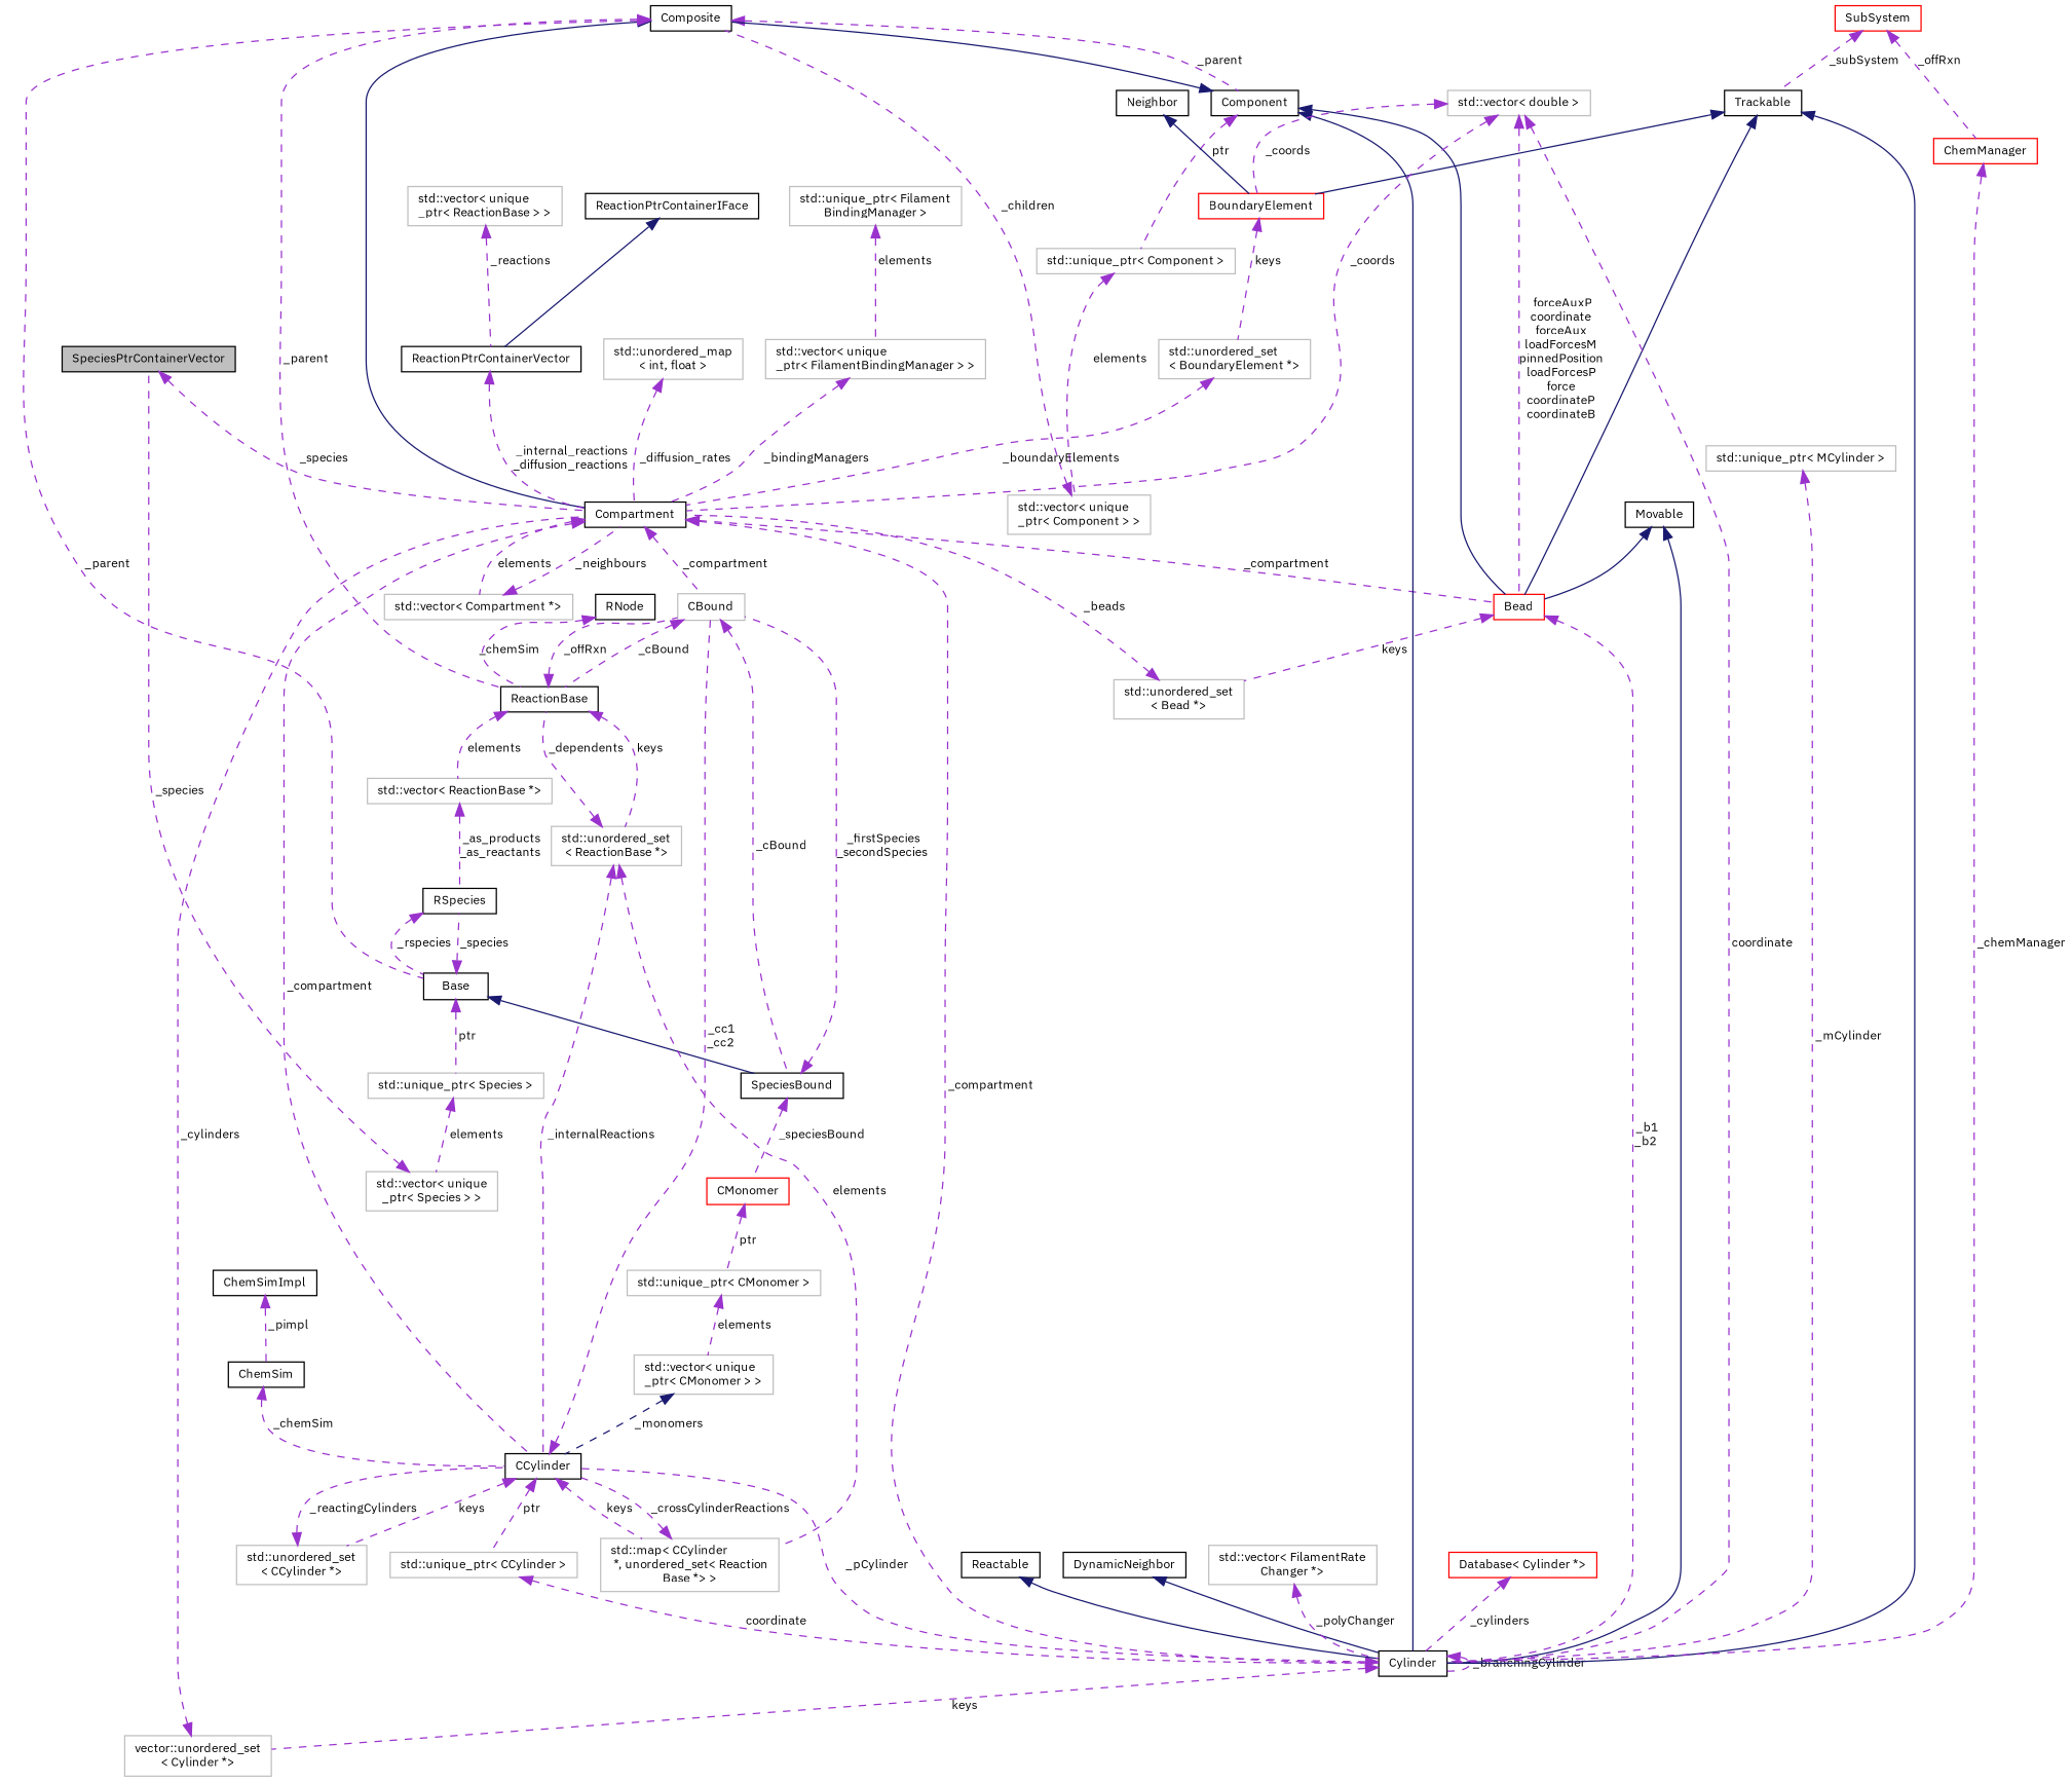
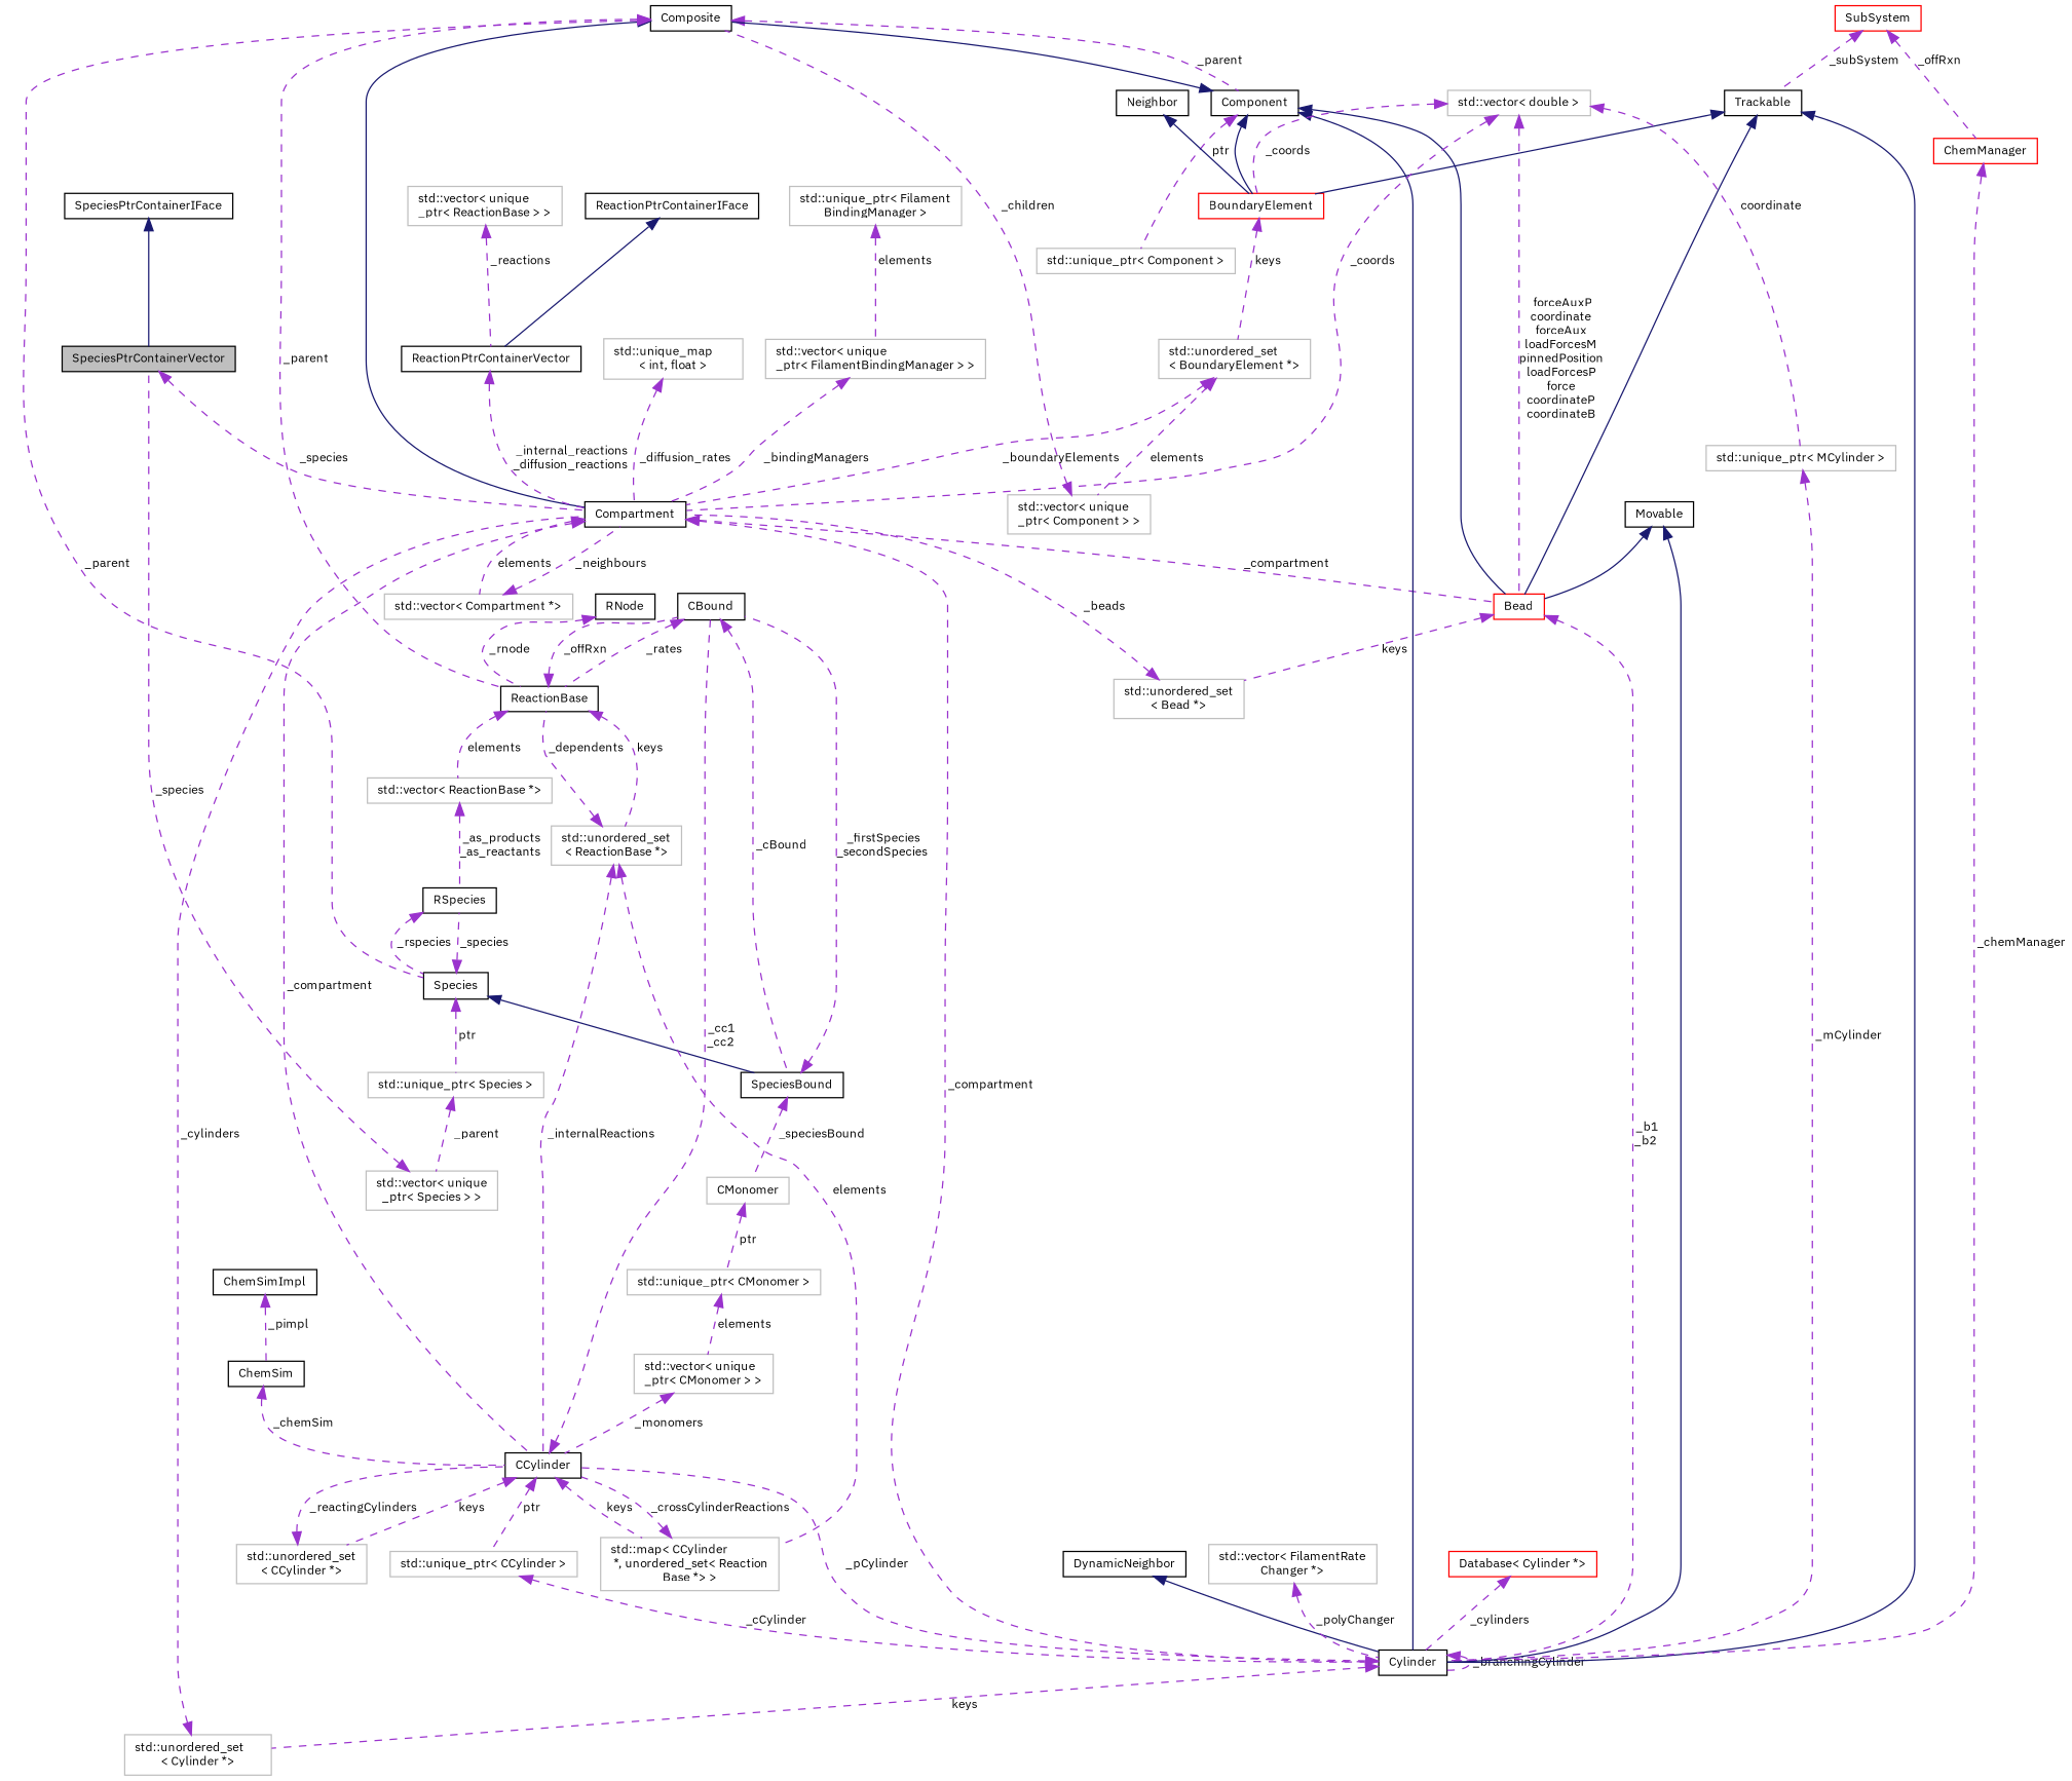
  digraph {
    fontname="IBM Plex Sans"
    node [color=black fillcolor=white fontname="IBM Plex Sans" fontsize=10 shape=record style=filled]
    edge [color=darkorchid3 dir=back fontname="IBM Plex Sans" fontsize=10 labelfontname=Helvetica labelfontsize=10 style=dashed]
    n1 [fillcolor=grey75 fontcolor=black height=0.2 label=SpeciesPtrContainerVector width=0.4]
    n2 [height=0.2 label=Compartment width=0.4]
-   n3 [color=grey75 height=0.2 label=CBound width=0.4]
+   n3 [height=0.2 label=CBound width=0.4]
    n4 [height=0.2 label=Cylinder width=0.4]
    n5 [color=red height=0.2 label=Bead width=0.4]
    n6 [height=0.2 label=CCylinder width=0.4]
    n7 [color=grey75 height=0.2 label="std::vector\< Compartment *\>" width=0.4]
+   n8 [height=0.2 label=SpeciesPtrContainerIFace width=0.4]
    n9 [color=grey75 height=0.2 label="std::vector\< unique\l_ptr\< Species \> \>" width=0.4]
    n10 [color=grey75 height=0.2 label="std::unique_ptr\< Species \>" width=0.4]
-   n11 [height=0.2 label=Base width=0.4]
+   n11 [height=0.2 label=Species width=0.4]
    n12 [height=0.2 label=RSpecies width=0.4]
    n13 [height=0.2 label=SpeciesBound width=0.4]
-   n14 [color=red height=0.2 label=CMonomer width=0.4]
+   n14 [color=grey75 height=0.2 label=CMonomer width=0.4]
    n15 [color=grey75 height=0.2 label="std::vector\< ReactionBase *\>" width=0.4]
    n16 [height=0.2 label=ReactionBase width=0.4]
    n17 [color=grey75 height=0.2 label="std::unordered_set\l\< ReactionBase *\>" width=0.4]
    n18 [color=grey75 height=0.2 label="std::map\< CCylinder\l *, unordered_set\< Reaction\lBase *\> \>" width=0.4]
    n19 [height=0.2 label=Composite width=0.4]
    n20 [height=0.2 label=Component width=0.4]
    n21 [color=grey75 height=0.2 label="std::unique_ptr\< Component \>" width=0.4]
    n22 [color=red height=0.2 label=BoundaryElement width=0.4]
    n23 [color=grey75 height=0.2 label="std::vector\< unique\l_ptr\< Component \> \>" width=0.4]
-   n24 [color=grey75 height=0.2 label="vector::unordered_set\l\< Cylinder *\>" width=0.4]
+   n24 [color=grey75 height=0.2 label="std::unordered_set\l\< Cylinder *\>" width=0.4]
    n25 [color=grey75 height=0.2 label="std::unordered_set\l\< Bead *\>" width=0.4]
    n26 [color=grey75 height=0.2 label="std::unordered_set\l\< BoundaryElement *\>" width=0.4]
    n27 [color=grey75 height=0.2 label="std::unique_ptr\< CCylinder \>" width=0.4]
    n28 [color=grey75 height=0.2 label="std::unordered_set\l\< CCylinder *\>" width=0.4]
    n29 [color=grey75 height=0.2 label="std::vector\< unique\l_ptr\< CMonomer \> \>" width=0.4]
    n30 [color=grey75 height=0.2 label="std::unique_ptr\< CMonomer \>" width=0.4]
    n31 [height=0.2 label=Trackable width=0.4]
    n32 [color=red height=0.2 label=SubSystem width=0.4]
    n33 [color=red height=0.2 label=ChemManager width=0.4]
    n34 [height=0.2 label=Movable width=0.4]
-   n35 [height=0.2 label=Reactable width=0.4]
    n36 [height=0.2 label=DynamicNeighbor width=0.4]
    n37 [height=0.2 label=Neighbor width=0.4]
    n38 [color=grey75 height=0.2 label="std::vector\< FilamentRate\lChanger *\>" width=0.4]
    n39 [color=grey75 height=0.2 label="std::vector\< double \>" width=0.4]
    n40 [height=0.2 label=ReactionPtrContainerVector width=0.4]
    n41 [height=0.2 label=ReactionPtrContainerIFace width=0.4]
    n42 [color=grey75 height=0.2 label="std::vector\< unique\l_ptr\< ReactionBase \> \>" width=0.4]
-   n43 [color=grey75 height=0.2 label="std::unordered_map\l\< int, float \>" width=0.4]
+   n43 [color=grey75 height=0.2 label="std::unique_map\l\< int, float \>" width=0.4]
    n44 [color=grey75 height=0.2 label="std::vector\< unique\l_ptr\< FilamentBindingManager \> \>" width=0.4]
    n45 [color=grey75 height=0.2 label="std::unique_ptr\< Filament\lBindingManager \>" width=0.4]
    n46 [color=red height=0.2 label="Database\< Cylinder *\>" width=0.4]
    n47 [color=grey75 height=0.2 label="std::unique_ptr\< MCylinder \>" width=0.4]
    n48 [height=0.2 label=ChemSim width=0.4]
    n49 [height=0.2 label=ChemSimImpl width=0.4]
    n50 [height=0.2 label=RNode width=0.4]
    n1 -> n2 [label=" _species"]
-   n2 -> n3 [label=" _compartment"]
    n2 -> n4 [label=" _compartment"]
    n2 -> n5 [label=" _compartment"]
    n2 -> n6 [label=" _compartment"]
    n2 -> n7 [label=" elements"]
    n3 -> n13 [label=" _cBound"]
-   n3 -> n16 [label=" _cBound"]
+   n3 -> n16 [label=" _rates"]
    n4 -> n4 [label=" _branchingCylinder"]
    n4 -> n6 [label=" _pCylinder"]
    n4 -> n24 [label=" keys"]
    n5 -> n4 [label=" _b1\n_b2"]
    n5 -> n25 [label=" keys"]
    n6 -> n3 [label=" _cc1\n_cc2"]
    n6 -> n18 [label=" keys"]
    n6 -> n27 [label=" ptr"]
    n6 -> n28 [label=" keys"]
    n7 -> n2 [label=" _neighbours"]
+   n8 -> n1 [color=midnightblue style=solid]
    n9 -> n1 [label=" _species"]
-   n10 -> n9 [label=" elements"]
+   n10 -> n9 [label=" _parent"]
    n11 -> n10 [label=" ptr"]
    n11 -> n12 [label=" _species"]
    n11 -> n13 [color=midnightblue style=solid]
    n12 -> n11 [label=" _rspecies"]
    n13 -> n3 [label=" _firstSpecies\n_secondSpecies"]
    n13 -> n14 [label=" _speciesBound"]
    n14 -> n30 [label=" ptr"]
    n15 -> n12 [label=" _as_products\n_as_reactants"]
    n16 -> n3 [label=" _offRxn"]
    n16 -> n15 [label=" elements"]
    n16 -> n17 [label=" keys"]
    n17 -> n6 [label=" _internalReactions"]
    n17 -> n16 [label=" _dependents"]
    n17 -> n18 [label=" elements"]
    n18 -> n6 [label=" _crossCylinderReactions"]
    n19 -> n2 [color=midnightblue style=solid]
    n19 -> n11 [label=" _parent"]
    n19 -> n16 [label=" _parent"]
    n19 -> n20 [label=" _parent"]
    n20 -> n4 [color=midnightblue style=solid]
    n20 -> n5 [color=midnightblue style=solid]
    n20 -> n19 [color=midnightblue style=solid]
    n20 -> n21 [label=" ptr"]
-   n21 -> n23 [label=" elements"]
+   n20 -> n22 [color=midnightblue style=solid]
+   n26 -> n23 [label=" elements"]
    n22 -> n26 [label=" keys"]
    n23 -> n19 [label=" _children"]
    n24 -> n2 [label=" _cylinders"]
    n25 -> n2 [label=" _beads"]
    n26 -> n2 [label=" _boundaryElements"]
-   n27 -> n4 [label=" coordinate"]
+   n27 -> n4 [label=" _cCylinder"]
    n28 -> n6 [label=" _reactingCylinders"]
-   n29 -> n6 [color=midnightblue label=" _monomers"]
+   n29 -> n6 [label=" _monomers"]
    n30 -> n29 [label=" elements"]
    n31 -> n4 [color=midnightblue style=solid]
    n31 -> n5 [color=midnightblue style=solid]
    n31 -> n22 [color=midnightblue style=solid]
    n32 -> n31 [label=" _subSystem"]
    n32 -> n33 [label=" _offRxn"]
    n33 -> n4 [label=" _chemManager"]
    n34 -> n4 [color=midnightblue style=solid]
    n34 -> n5 [color=midnightblue style=solid]
-   n35 -> n4 [color=midnightblue style=solid]
    n36 -> n4 [color=midnightblue style=solid]
    n37 -> n22 [color=midnightblue style=solid]
    n38 -> n4 [label=" _polyChanger"]
    n39 -> n2 [label=" _coords"]
-   n39 -> n4 [label=" coordinate"]
+   n39 -> n47 [label=" coordinate"]
    n39 -> n5 [label=" forceAuxP\ncoordinate\nforceAux\nloadForcesM\npinnedPosition\nloadForcesP\nforce\ncoordinateP\ncoordinateB"]
    n39 -> n22 [label=" _coords"]
    n40 -> n2 [label=" _internal_reactions\n_diffusion_reactions"]
    n41 -> n40 [color=midnightblue style=solid]
    n42 -> n40 [label=" _reactions"]
    n43 -> n2 [label=" _diffusion_rates"]
    n44 -> n2 [label=" _bindingManagers"]
    n45 -> n44 [label=" elements"]
    n46 -> n4 [label=" _cylinders"]
    n47 -> n4 [label=" _mCylinder"]
    n48 -> n6 [label=" _chemSim"]
    n49 -> n48 [label=" _pimpl"]
-   n50 -> n16 [label=" _chemSim"]
+   n50 -> n16 [label=" _rnode"]
  }
